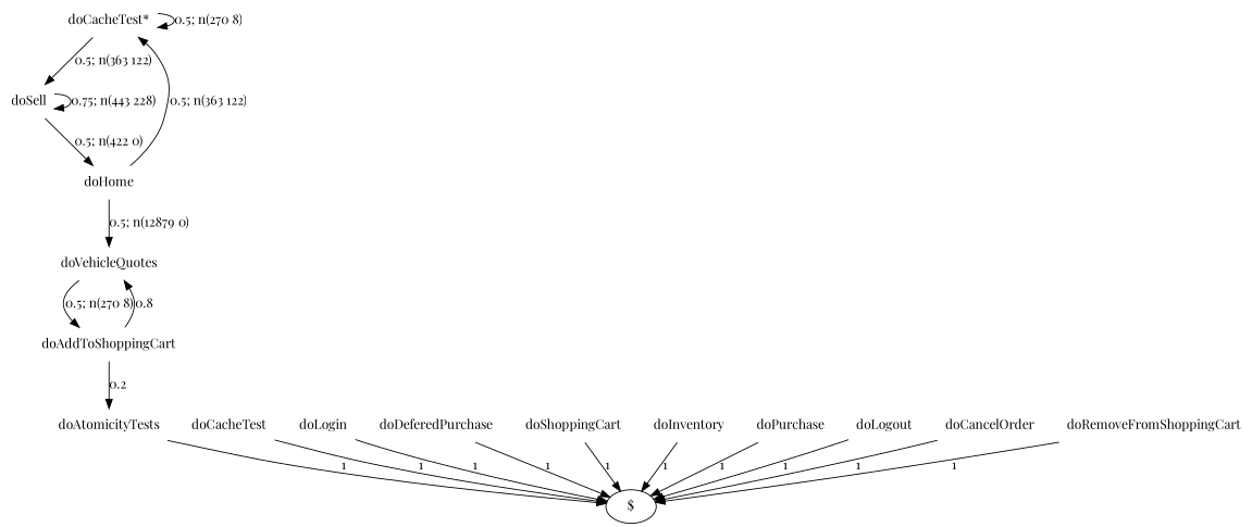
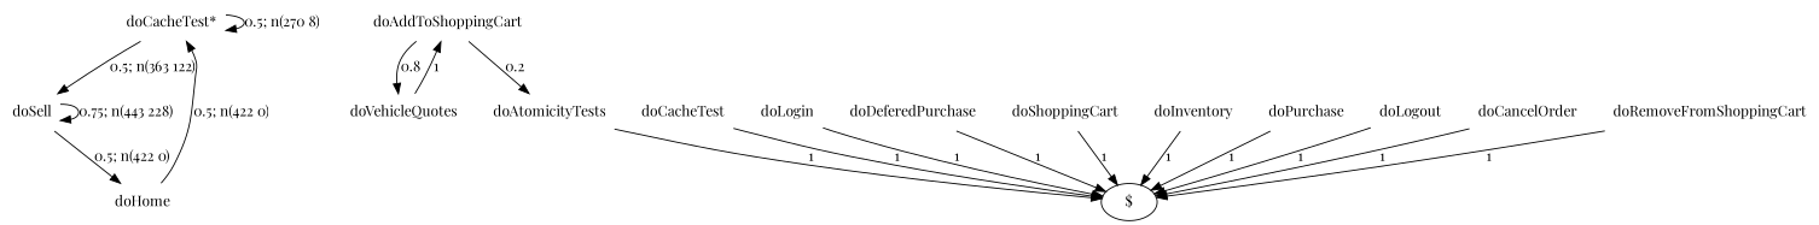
  digraph {
    fontname="Playfair Display"
    node [fontname="Playfair Display" shape=none]
    edge [fontname="Playfair Display" style=solid]
    n1 [label="doCacheTest*"]
    n2 [label=doSell]
    n3 [label=doHome]
    "$" [shape=""]
    n5 [label=doAtomicityTests]
    n6 [label=doCacheTest]
    n7 [label=doLogin]
    n8 [label=doVehicleQuotes]
    n9 [label=doAddToShoppingCart]
    n10 [label=doDeferedPurchase]
    n11 [label=doShoppingCart]
    n12 [label=doInventory]
    n13 [label=doPurchase]
    n14 [label=doLogout]
    n15 [label=doCancelOrder]
    n16 [label=doRemoveFromShoppingCart]
    n1 -> n1 [label="0.5; n(270 8)"]
    n1 -> n2 [label="0.5; n(363 122)"]
    n2 -> n2 [label="0.75; n(443 228)"]
    n2 -> n3 [label="0.5; n(422 0)"]
-   n3 -> n1 [label="0.5; n(363 122)"]
-   n3 -> n8 [label="0.5; n(12879 0)"]
+   n3 -> n1 [label="0.5; n(422 0)"]
    n5 -> "$" [label=1]
    n6 -> "$" [label=1]
    n7 -> "$" [label=1]
-   n8 -> n9 [label="0.5; n(270 8)"]
+   n8 -> n9 [label=1]
    n9 -> n5 [label=0.2]
    n9 -> n8 [label=0.8]
    n10 -> "$" [label=1]
    n11 -> "$" [label=1]
    n12 -> "$" [label=1]
    n13 -> "$" [label=1]
    n14 -> "$" [label=1]
    n15 -> "$" [label=1]
    n16 -> "$" [label=1]
  }
